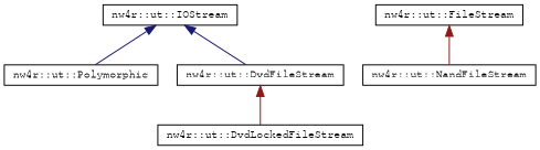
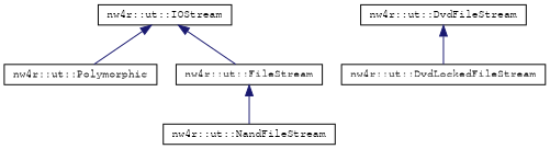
  digraph {
    rankdir=TB
    node [color=black fillcolor=white fontname=FreeMono fontsize=10 shape=record style=filled]
    edge [color=midnightblue dir=back fontname=FreeMono fontsize=10 labelfontname=FreeMono labelfontsize=10 style=solid]
    n1 [height=0.2 label="nw4r::ut::Polymorphic" width=0.4]
    n2 [height=0.2 label="nw4r::ut::IOStream" width=0.4]
    n3 [height=0.2 label="nw4r::ut::FileStream" width=0.4]
    n4 [height=0.2 label="nw4r::ut::NandFileStream" width=0.4]
    n5 [height=0.2 label="nw4r::ut::DvdFileStream" width=0.4]
    n6 [height=0.2 label="nw4r::ut::DvdLockedFileStream" width=0.4]
    n2 -> n1
-   n2 -> n5
-   n3 -> n4 [color=firebrick4]
-   n5 -> n6 [color=firebrick4]
+   n2 -> n3
+   n3 -> n4
+   n5 -> n6
  }
